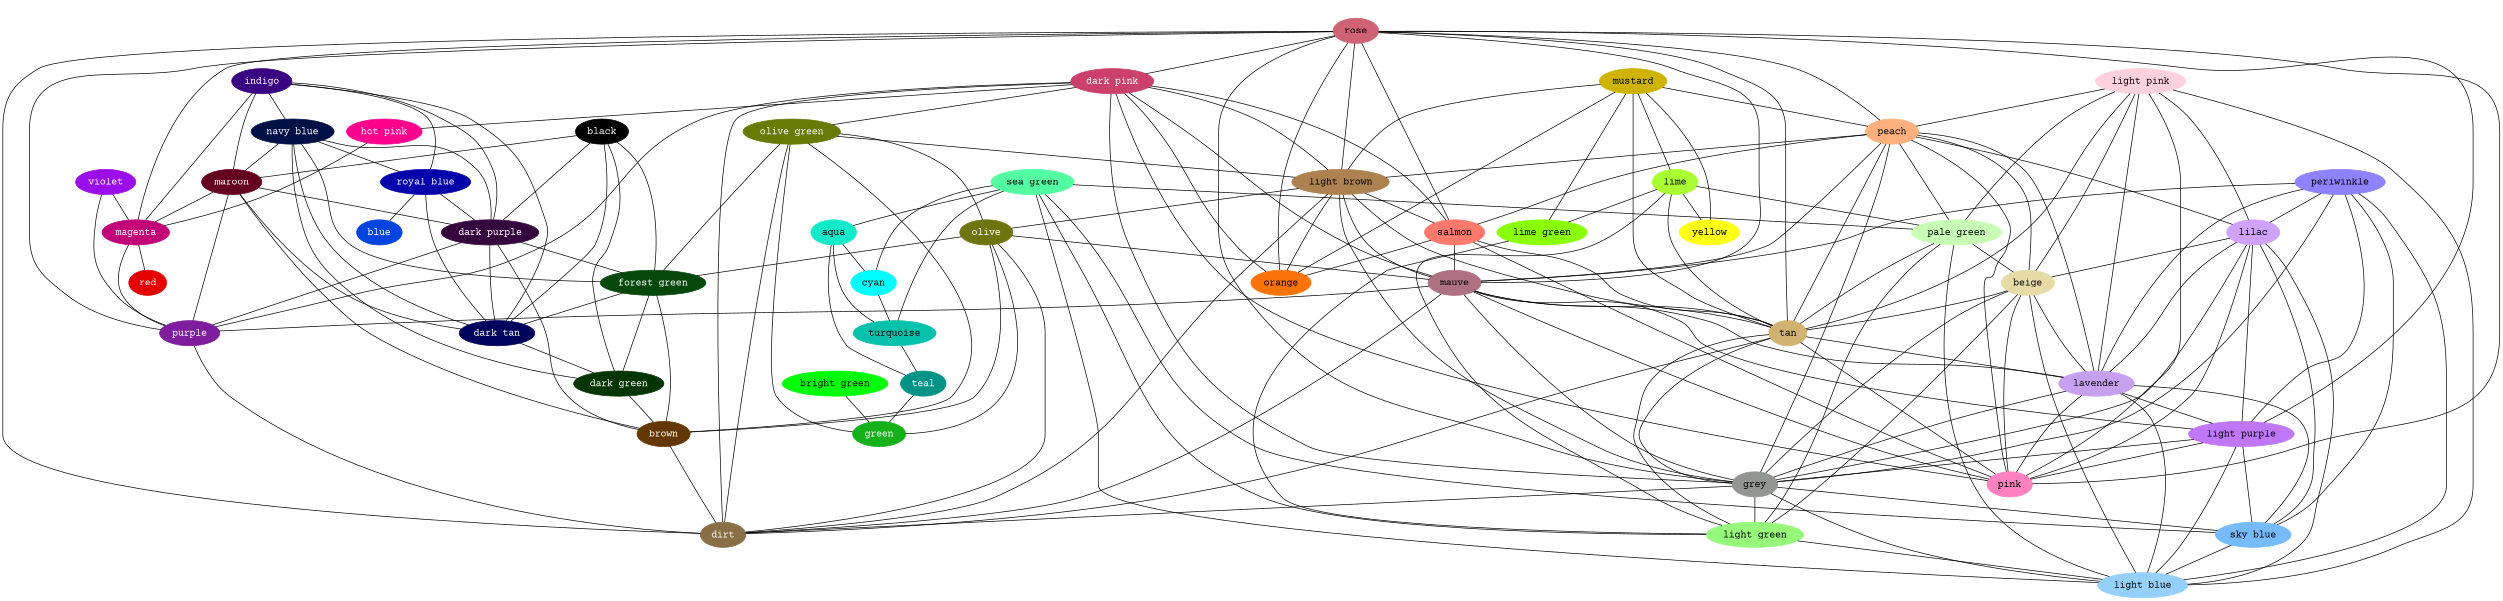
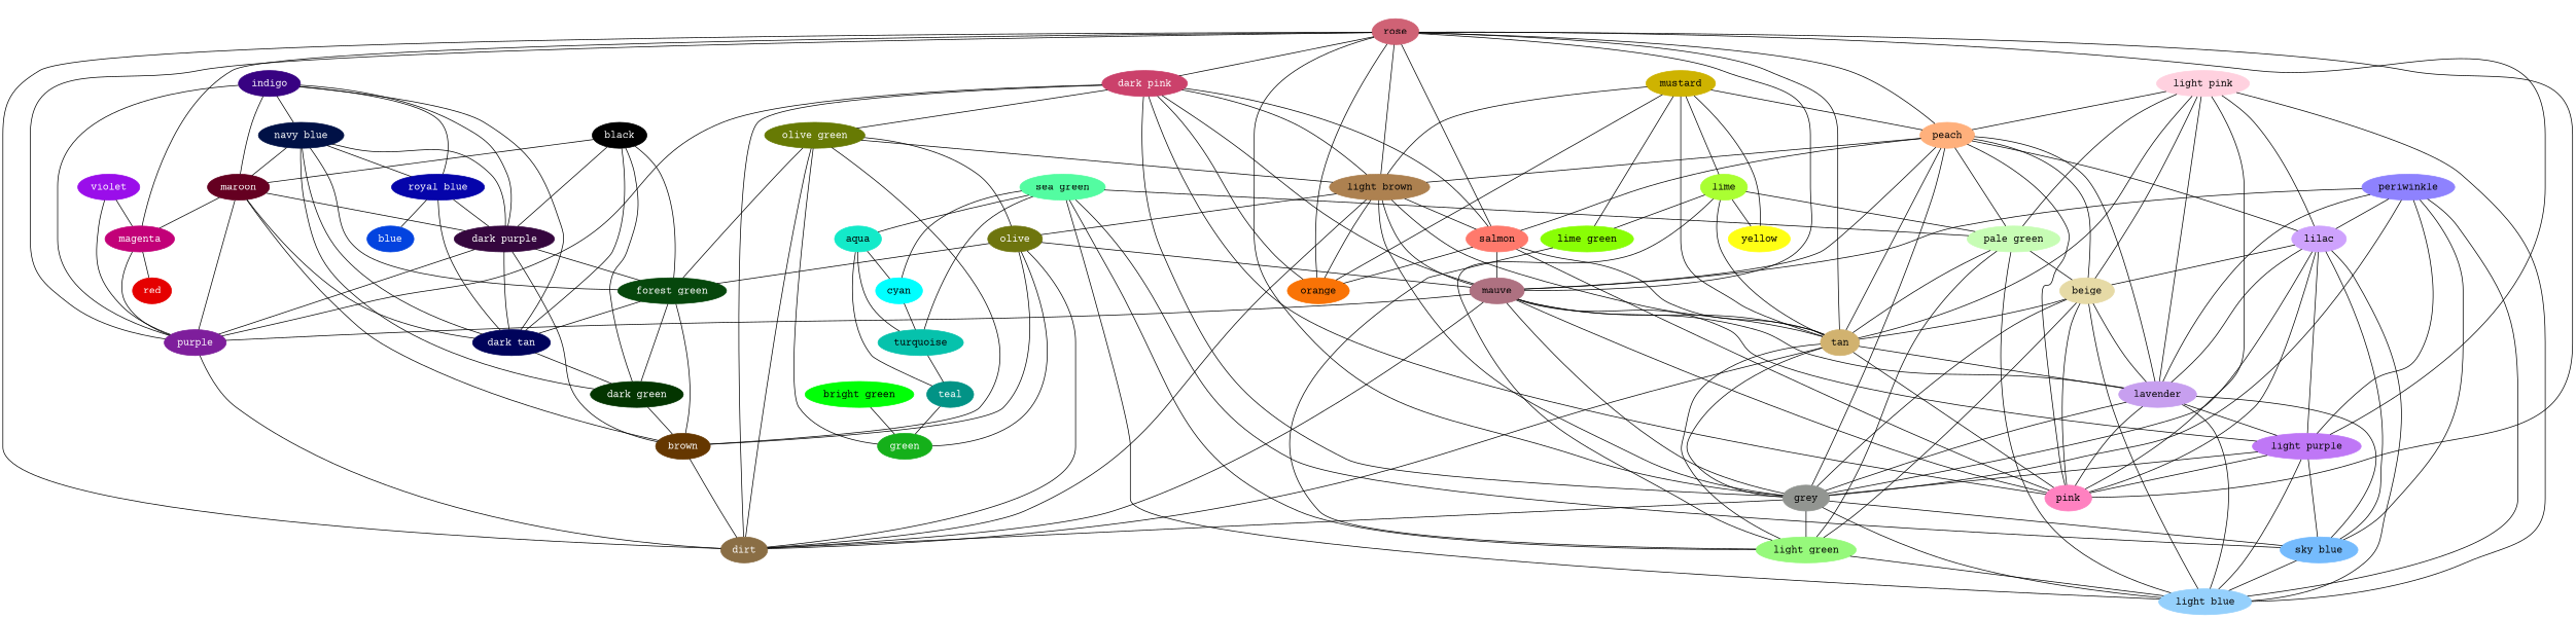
  graph {
    fontname="Courier Prime"
    node [fontcolor="#000000" fontname="Courier Prime" style="filled,rounded"]
    edge [fontname="Courier Prime" weight=2.7741]
    rose [color="#cf6275"]
    "dark pink" [color="#cb416b" fontcolor="#FFFFFF"]
    peach [color="#ffb07c"]
    "light brown" [color="#ad8150"]
    salmon [color="#ff796c"]
    mauve [color="#ae7181"]
    tan [color="#d1b26f"]
    "light purple" [color="#bf77f6"]
    grey [color="#929591"]
    magenta [color="#c20078" fontcolor="#FFFFFF"]
    orange [color="#f97306"]
    pink [color="#ff81c0"]
    purple [color="#7e1e9c" fontcolor="#FFFFFF"]
    dirt [color="#8a6e45" fontcolor="#FFFFFF"]
-   "hot pink" [color="#ff028d" fontcolor="#FFFFFF"]
    "olive green" [color="#677a04" fontcolor="#FFFFFF"]
    "pale green" [color="#c7fdb5"]
    lilac [color="#cea2fd"]
    beige [color="#e6daa6"]
    lavender [color="#c79fef"]
    olive [color="#6e750e" fontcolor="#FFFFFF"]
    "light green" [color="#96f97b"]
    "light blue" [color="#95d0fc"]
    "sky blue" [color="#75bbfd"]
    red [color="#e50000" fontcolor="#FFFFFF"]
    "light pink" [color="#ffd1df"]
    mustard [color="#ceb301"]
    lime [color="#aaff32"]
    "lime green" [color="#89fe05"]
    yellow [color="#ffff14"]
    indigo [color="#380282" fontcolor="#FFFFFF"]
    "navy blue" [color="#001146" fontcolor="#FFFFFF"]
    "royal blue" [color="#0504aa" fontcolor="#FFFFFF"]
    maroon [color="#650021" fontcolor="#FFFFFF"]
    "dark purple" [color="#35063e" fontcolor="#FFFFFF"]
    n36 [color="#00035b" fontcolor="#FFFFFF" label="dark tan"]
    "forest green" [color="#06470c" fontcolor="#FFFFFF"]
    "dark green" [color="#033500" fontcolor="#FFFFFF"]
    blue [color="#0343df" fontcolor="#FFFFFF"]
    brown [color="#653700" fontcolor="#FFFFFF"]
    "sea green" [color="#53fca1"]
    aqua [color="#13eac9"]
    cyan [color="#00ffff"]
    turquoise [color="#06c2ac"]
    teal [color="#029386" fontcolor="#FFFFFF"]
    periwinkle [color="#8e82fe"]
    green [color="#15b01a" fontcolor="#FFFFFF"]
    black [color="#000000" fontcolor="#FFFFFF"]
    "bright green" [color="#01ff07"]
    violet [color="#9a0eea" fontcolor="#FFFFFF"]
    rose -- "dark pink" [weight=0.9277]
    rose -- peach [weight=2.4206]
    rose -- "light brown" [weight=1.3706]
    rose -- salmon [weight=1.3106]
    rose -- mauve [weight=0.9125]
    rose -- tan [weight=2.1911]
    rose -- "light purple" [weight=2.5873]
    rose -- grey [weight=2.0795]
    rose -- magenta [weight=2.6979]
    rose -- orange [weight=2.4107]
    rose -- pink [weight=2.0281]
    rose -- purple [weight=2.7758]
    rose -- dirt [weight=1.9076]
    "dark pink" -- "light brown" [weight=1.9595]
    "dark pink" -- salmon [weight=1.9650]
    "dark pink" -- mauve [weight=1.5412]
    "dark pink" -- grey [weight=2.7636]
    "dark pink" -- orange [weight=2.6209]
    "dark pink" -- pink [weight=2.6981]
    "dark pink" -- purple [weight=2.2668]
    "dark pink" -- dirt [weight=2.1031]
-   "dark pink" -- "hot pink" [weight=2.2172]
    "dark pink" -- "olive green" [weight=1.8076]
    peach -- "light brown" [weight=2.4791]
    peach -- salmon [weight=1.5354]
    peach -- mauve [weight=2.5799]
    peach -- tan [weight=1.1193]
    peach -- grey [weight=2.7152]
    peach -- pink [weight=1.8385]
    peach -- "pale green" [weight=2.7214]
    peach -- lilac [weight=2.7774]
    peach -- beige [weight=1.5261]
    peach -- lavender [weight=2.6303]
    "light brown" -- salmon [weight=2.0277]
    "light brown" -- mauve [weight=1.0438]
    "light brown" -- tan [weight=1.6974]
    "light brown" -- grey [weight=1.5124]
    "light brown" -- orange [weight=2.3308]
    "light brown" -- dirt [weight=1.0010]
    "light brown" -- olive [weight=1.9904]
    salmon -- mauve [weight=1.9728]
    salmon -- tan [weight=1.9024]
    salmon -- orange [weight=1.9841]
    salmon -- pink [weight=1.6388]
    mauve -- tan [weight=1.9917]
    mauve -- "light purple" [weight=2.3036]
    mauve -- grey [weight=1.2265]
    mauve -- pink [weight=2.3139]
    mauve -- purple [weight=2.5914]
    mauve -- dirt [weight=1.4420]
    mauve -- lavender [weight=2.5409]
    tan -- grey [weight=1.8129]
    tan -- pink [weight=2.3312]
    tan -- dirt [weight=2.6351]
    tan -- lavender [weight=2.5399]
    tan -- "light green" [weight=2.4031]
    "light purple" -- grey [weight=2.3711]
    "light purple" -- pink [weight=1.8606]
    "light purple" -- "light blue" [weight=2.6315]
    "light purple" -- "sky blue" [weight=2.5586]
    grey -- dirt [weight=1.8255]
    grey -- "light green" [weight=2.7689]
    grey -- "light blue" [weight=2.6245]
    grey -- "sky blue" [weight=2.4314]
    magenta -- purple [weight=1.9366]
    magenta -- red [weight=2.4638]
    purple -- dirt
-   "hot pink" -- magenta [weight=1.5015]
    "olive green" -- "light brown" [weight=2.2234]
    "olive green" -- dirt [weight=1.5408]
    "olive green" -- olive [weight=0.2891]
    "olive green" -- "forest green" [weight=2.6916]
    "olive green" -- brown [weight=1.8343]
    "olive green" -- green [weight=2.4762]
    "pale green" -- tan [weight=2.4685]
    "pale green" -- beige [weight=1.2405]
    "pale green" -- "light green" [weight=1.6174]
    "pale green" -- "light blue" [weight=2.1910]
    lilac -- "light purple" [weight=1.2357]
    lilac -- grey [weight=2.5506]
    lilac -- pink [weight=1.8846]
    lilac -- beige [weight=2.3446]
    lilac -- lavender [weight=0.3278]
    lilac -- "light blue" [weight=1.8451]
    lilac -- "sky blue" [weight=2.2156]
    beige -- tan [weight=1.6045]
    beige -- grey [weight=2.7715]
    beige -- pink [weight=2.5545]
    beige -- lavender [weight=2.2658]
    beige -- "light green" [weight=2.2358]
    beige -- "light blue" [weight=2.5532]
    lavender -- "light purple" [weight=1.1183]
    lavender -- grey [weight=2.2256]
    lavender -- pink [weight=1.8048]
    lavender -- "light blue" [weight=1.8056]
    lavender -- "sky blue" [weight=2.1048]
    olive -- mauve [weight=2.6931]
    olive -- dirt [weight=1.2677]
    olive -- "forest green" [weight=2.7656]
    olive -- brown [weight=1.7300]
    olive -- green [weight=2.6643]
    "light green" -- "light blue" [weight=2.7347]
    "sky blue" -- "light blue" [weight=0.9510]
    "light pink" -- peach [weight=2.1162]
    "light pink" -- tan [weight=2.5680]
    "light pink" -- pink [weight=2.2681]
    "light pink" -- "pale green" [weight=1.9661]
    "light pink" -- lilac [weight=1.8261]
    "light pink" -- beige [weight=1.2750]
    "light pink" -- lavender [weight=1.9296]
    "light pink" -- "light blue" [weight=2.5721]
    mustard -- peach [weight=2.6474]
    mustard -- "light brown" [weight=2.1939]
    mustard -- tan [weight=2.1282]
    mustard -- orange [weight=2.0270]
    mustard -- lime [weight=2.4378]
    mustard -- "lime green" [weight=2.6233]
    mustard -- yellow [weight=2.4083]
    lime -- tan [weight=2.5840]
    lime -- "pale green" [weight=2.6249]
    lime -- "light green" [weight=1.4978]
    lime -- "lime green" [weight=1.1698]
    lime -- yellow [weight=2.0947]
    "lime green" -- "light green" [weight=2.3063]
-   indigo -- magenta [weight=1.8938]
+   indigo -- purple [weight=1.8938]
    indigo -- "navy blue" [weight=1.8090]
    indigo -- "royal blue" [weight=1.4352]
    indigo -- maroon [weight=2.1578]
    indigo -- "dark purple" [weight=1.3212]
    indigo -- n36 [weight=1.5257]
    "navy blue" -- "royal blue" [weight=1.9695]
    "navy blue" -- maroon [weight=2.5393]
    "navy blue" -- "dark purple" [weight=1.2998]
    "navy blue" -- n36 [weight=0.5580]
    "navy blue" -- "forest green" [weight=1.8596]
    "navy blue" -- "dark green" [weight=1.6751]
    "royal blue" -- "dark purple" [weight=2.3781]
    "royal blue" -- n36 [weight=1.5323]
    "royal blue" -- blue [weight=2.0050]
    maroon -- magenta [weight=2.7712]
    maroon -- purple [weight=2.5844]
    maroon -- "dark purple" [weight=1.2780]
    maroon -- n36 [weight=2.6428]
    maroon -- brown [weight=1.6337]
    "dark purple" -- purple [weight=2.5927]
    "dark purple" -- n36 [weight=1.3771]
    "dark purple" -- "forest green" [weight=2.3092]
    "dark purple" -- brown [weight=2.1270]
    n36 -- "dark green" [weight=2.2294]
    "forest green" -- n36 [weight=2.4105]
    "forest green" -- "dark green" [weight=0.5488]
    "forest green" -- brown [weight=2.3035]
    "dark green" -- brown [weight=2.3213]
    brown -- dirt [weight=2.1930]
    "sea green" -- "pale green"
    "sea green" -- "light green" [weight=1.7504]
    "sea green" -- "light blue" [weight=2.6431]
    "sea green" -- "sky blue" [weight=2.6403]
    "sea green" -- aqua [weight=1.7712]
    "sea green" -- cyan [weight=2.6783]
    "sea green" -- turquoise [weight=2.4259]
    aqua -- cyan [weight=1.2737]
    aqua -- turquoise [weight=1.2671]
    aqua -- teal [weight=2.7385]
    cyan -- turquoise [weight=2.3190]
    turquoise -- teal [weight=1.4834]
    teal -- green [weight=2.2785]
    periwinkle -- mauve [weight=2.5752]
    periwinkle -- "light purple" [weight=1.2086]
    periwinkle -- grey [weight=2.1727]
    periwinkle -- lilac [weight=1.7501]
    periwinkle -- lavender [weight=1.5921]
    periwinkle -- "light blue" [weight=2.1396]
    periwinkle -- "sky blue" [weight=1.6674]
    black -- maroon [weight=2.4754]
    black -- "dark purple" [weight=1.7433]
    black -- n36 [weight=1.7614]
    black -- "forest green" [weight=1.9604]
    black -- "dark green" [weight=1.4510]
    "bright green" -- green [weight=2.2418]
    violet -- magenta [weight=2.4294]
    violet -- purple [weight=1.7045]
  }
